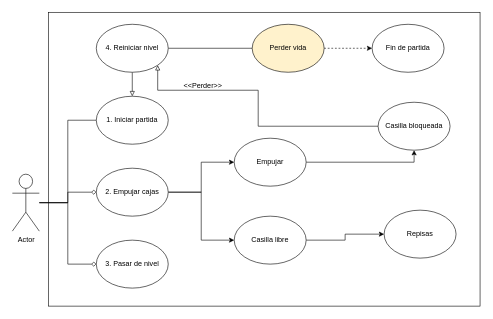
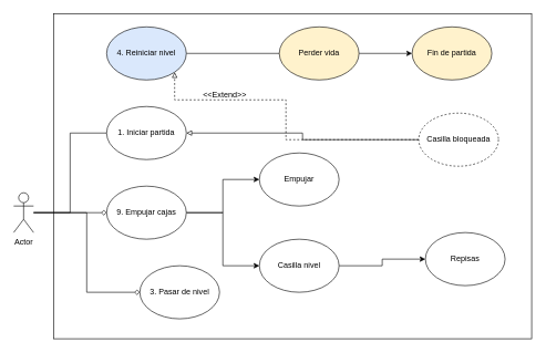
  <mxCell id="0" />
  <mxCell id="1" parent="0" />
  <mxCell id="2" value="" style="rounded=0;whiteSpace=wrap;html=1;" parent="1" vertex="1"><mxGeometry x="80" y="20" width="720" height="490" as="geometry" /></mxCell>
  <mxCell id="3" style="edgeStyle=orthogonalEdgeStyle;rounded=0;orthogonalLoop=1;jettySize=auto;html=1;entryX=0;entryY=0.5;entryDx=0;entryDy=0;endArrow=diamond;endFill=0;" parent="1" source="6" target="12" edge="1"><mxGeometry relative="1" as="geometry" /></mxCell>
  <mxCell id="4" style="edgeStyle=orthogonalEdgeStyle;rounded=0;orthogonalLoop=1;jettySize=auto;html=1;endArrow=diamond;endFill=0;" parent="1" source="6" target="11" edge="1"><mxGeometry relative="1" as="geometry" /></mxCell>
  <mxCell id="5" style="edgeStyle=orthogonalEdgeStyle;rounded=0;orthogonalLoop=1;jettySize=auto;html=1;entryX=0;entryY=0.5;entryDx=0;entryDy=0;endArrow=none;endFill=0;" parent="1" source="6" target="8" edge="1"><mxGeometry relative="1" as="geometry" /></mxCell>
- <mxCell id="6" value="Actor" style="shape=umlActor;verticalLabelPosition=bottom;verticalAlign=top;html=1;outlineConnect=0;" parent="1" vertex="1"><mxGeometry x="20" y="290" width="45" height="95" as="geometry" /></mxCell>
- <mxCell id="7" style="edgeStyle=orthogonalEdgeStyle;rounded=0;orthogonalLoop=1;jettySize=auto;html=1;endArrow=none;endFill=0;startArrow=block;startFill=0;" parent="1" source="8" target="14" edge="1"><mxGeometry relative="1" as="geometry" /></mxCell>
+ <mxCell id="6" value="Actor" style="shape=umlActor;verticalLabelPosition=bottom;verticalAlign=top;html=1;outlineConnect=0;" parent="1" vertex="1"><mxGeometry x="20" y="290" width="30" height="60" as="geometry" /></mxCell>
+ <mxCell id="7" style="edgeStyle=orthogonalEdgeStyle;rounded=0;orthogonalLoop=1;jettySize=auto;html=1;endArrow=none;endFill=0;startArrow=block;startFill=0;" parent="1" source="8" target="23" edge="1"><mxGeometry relative="1" as="geometry" /></mxCell>
  <mxCell id="8" value="1. Iniciar partida" style="ellipse;whiteSpace=wrap;html=1;" parent="1" vertex="1"><mxGeometry x="160" y="160" width="120" height="80" as="geometry" /></mxCell>
  <mxCell id="9" style="edgeStyle=orthogonalEdgeStyle;rounded=0;orthogonalLoop=1;jettySize=auto;html=1;" parent="1" source="11" target="21" edge="1"><mxGeometry relative="1" as="geometry" /></mxCell>
  <mxCell id="10" style="edgeStyle=orthogonalEdgeStyle;rounded=0;orthogonalLoop=1;jettySize=auto;html=1;entryX=0;entryY=0.5;entryDx=0;entryDy=0;" parent="1" source="11" target="19" edge="1"><mxGeometry relative="1" as="geometry" /></mxCell>
- <mxCell id="11" value="2. Empujar cajas" style="ellipse;whiteSpace=wrap;html=1;" parent="1" vertex="1"><mxGeometry x="160" y="280" width="120" height="80" as="geometry" /></mxCell>
- <mxCell id="12" value="3. Pasar de nivel" style="ellipse;whiteSpace=wrap;html=1;" parent="1" vertex="1"><mxGeometry x="160" y="400" width="120" height="80" as="geometry" /></mxCell>
+ <mxCell id="11" value="9. Empujar cajas" style="ellipse;whiteSpace=wrap;html=1;" parent="1" vertex="1"><mxGeometry x="160" y="280" width="120" height="80" as="geometry" /></mxCell>
+ <mxCell id="12" value="3. Pasar de nivel" style="ellipse;whiteSpace=wrap;html=1;" parent="1" vertex="1"><mxGeometry x="210" y="400" width="120" height="80" as="geometry" /></mxCell>
  <mxCell id="13" style="edgeStyle=orthogonalEdgeStyle;rounded=0;orthogonalLoop=1;jettySize=auto;html=1;endArrow=none;endFill=0;" parent="1" source="14" target="16" edge="1"><mxGeometry relative="1" as="geometry" /></mxCell>
- <mxCell id="14" value="4. Reiniciar nivel" style="ellipse;whiteSpace=wrap;html=1;" parent="1" vertex="1"><mxGeometry x="160" y="40" width="120" height="80" as="geometry" /></mxCell>
- <mxCell id="15" style="edgeStyle=orthogonalEdgeStyle;rounded=0;orthogonalLoop=1;jettySize=auto;html=1;entryX=0;entryY=0.5;entryDx=0;entryDy=0;dashed=1;" parent="1" source="16" target="25" edge="1"><mxGeometry relative="1" as="geometry" /></mxCell>
+ <mxCell id="14" value="4. Reiniciar nivel" style="ellipse;whiteSpace=wrap;html=1;fillColor=#dae8fc;" parent="1" vertex="1"><mxGeometry x="160" y="40" width="120" height="80" as="geometry" /></mxCell>
+ <mxCell id="15" style="edgeStyle=orthogonalEdgeStyle;rounded=0;orthogonalLoop=1;jettySize=auto;html=1;entryX=0;entryY=0.5;entryDx=0;entryDy=0;" parent="1" source="16" target="25" edge="1"><mxGeometry relative="1" as="geometry" /></mxCell>
  <mxCell id="16" value="Perder vida" style="ellipse;whiteSpace=wrap;html=1;fillColor=#fff2cc;" parent="1" vertex="1"><mxGeometry x="420" y="40" width="120" height="80" as="geometry" /></mxCell>
  <mxCell id="17" value="Repisas" style="ellipse;whiteSpace=wrap;html=1;" parent="1" vertex="1"><mxGeometry x="640" y="350" width="120" height="80" as="geometry" /></mxCell>
- <mxCell id="18" style="edgeStyle=orthogonalEdgeStyle;rounded=0;orthogonalLoop=1;jettySize=auto;html=1;entryX=0.5;entryY=1;entryDx=0;entryDy=0;" parent="1" source="19" target="23" edge="1"><mxGeometry relative="1" as="geometry" /></mxCell>
  <mxCell id="19" value="Empujar" style="ellipse;whiteSpace=wrap;html=1;" parent="1" vertex="1"><mxGeometry x="390" y="230" width="120" height="80" as="geometry" /></mxCell>
  <mxCell id="20" style="edgeStyle=orthogonalEdgeStyle;rounded=0;orthogonalLoop=1;jettySize=auto;html=1;" parent="1" source="21" target="17" edge="1"><mxGeometry relative="1" as="geometry" /></mxCell>
- <mxCell id="21" value="Casilla libre" style="ellipse;whiteSpace=wrap;html=1;" parent="1" vertex="1"><mxGeometry x="390" y="360" width="120" height="80" as="geometry" /></mxCell>
- <mxCell id="22" style="edgeStyle=orthogonalEdgeStyle;rounded=0;orthogonalLoop=1;jettySize=auto;html=1;dashed=0;endArrow=block;endFill=0;entryX=1;entryY=1;entryDx=0;entryDy=0;" parent="1" source="23" target="14" edge="1"><mxGeometry relative="1" as="geometry"><Array as="points"><mxPoint x="430" y="150" /><mxPoint x="262" y="150" /></Array></mxGeometry></mxCell>
- <mxCell id="23" value="Casilla bloqueada" style="ellipse;whiteSpace=wrap;html=1;" parent="1" vertex="1"><mxGeometry x="630" y="170" width="120" height="80" as="geometry" /></mxCell>
- <mxCell id="24" value="&amp;lt;&amp;lt;Perder&amp;gt;&amp;gt;" style="text;html=1;strokeColor=none;fillColor=none;align=center;verticalAlign=middle;whiteSpace=wrap;rounded=0;" parent="1" vertex="1"><mxGeometry x="308" y="127" width="60" height="30" as="geometry" /></mxCell>
- <mxCell id="25" value="Fin de partida" style="ellipse;whiteSpace=wrap;html=1;" parent="1" vertex="1"><mxGeometry x="620" y="40" width="120" height="80" as="geometry" /></mxCell>
+ <mxCell id="21" value="Casilla nivel" style="ellipse;whiteSpace=wrap;html=1;" parent="1" vertex="1"><mxGeometry x="390" y="360" width="120" height="80" as="geometry" /></mxCell>
+ <mxCell id="22" style="edgeStyle=orthogonalEdgeStyle;rounded=0;orthogonalLoop=1;jettySize=auto;html=1;dashed=1;endArrow=block;endFill=0;entryX=1;entryY=1;entryDx=0;entryDy=0;" parent="1" source="23" target="14" edge="1"><mxGeometry relative="1" as="geometry"><Array as="points"><mxPoint x="430" y="150" /><mxPoint x="262" y="150" /></Array></mxGeometry></mxCell>
+ <mxCell id="23" value="Casilla bloqueada" style="ellipse;whiteSpace=wrap;html=1;dashed=1;" parent="1" vertex="1"><mxGeometry x="630" y="170" width="120" height="80" as="geometry" /></mxCell>
+ <mxCell id="24" value="&amp;lt;&amp;lt;Extend&amp;gt;&amp;gt;" style="text;html=1;strokeColor=none;fillColor=none;align=center;verticalAlign=middle;whiteSpace=wrap;rounded=0;" parent="1" vertex="1"><mxGeometry x="308" y="127" width="60" height="30" as="geometry" /></mxCell>
+ <mxCell id="25" value="Fin de partida" style="ellipse;whiteSpace=wrap;html=1;fillColor=#fff2cc;" parent="1" vertex="1"><mxGeometry x="620" y="40" width="120" height="80" as="geometry" /></mxCell>
